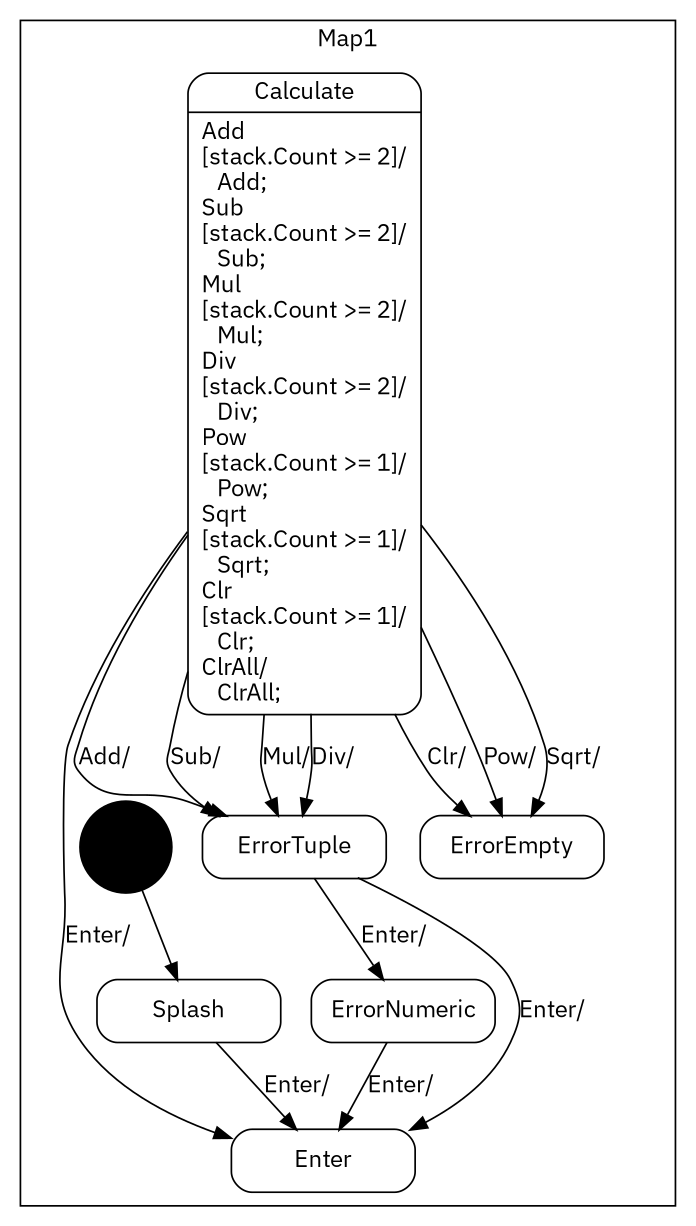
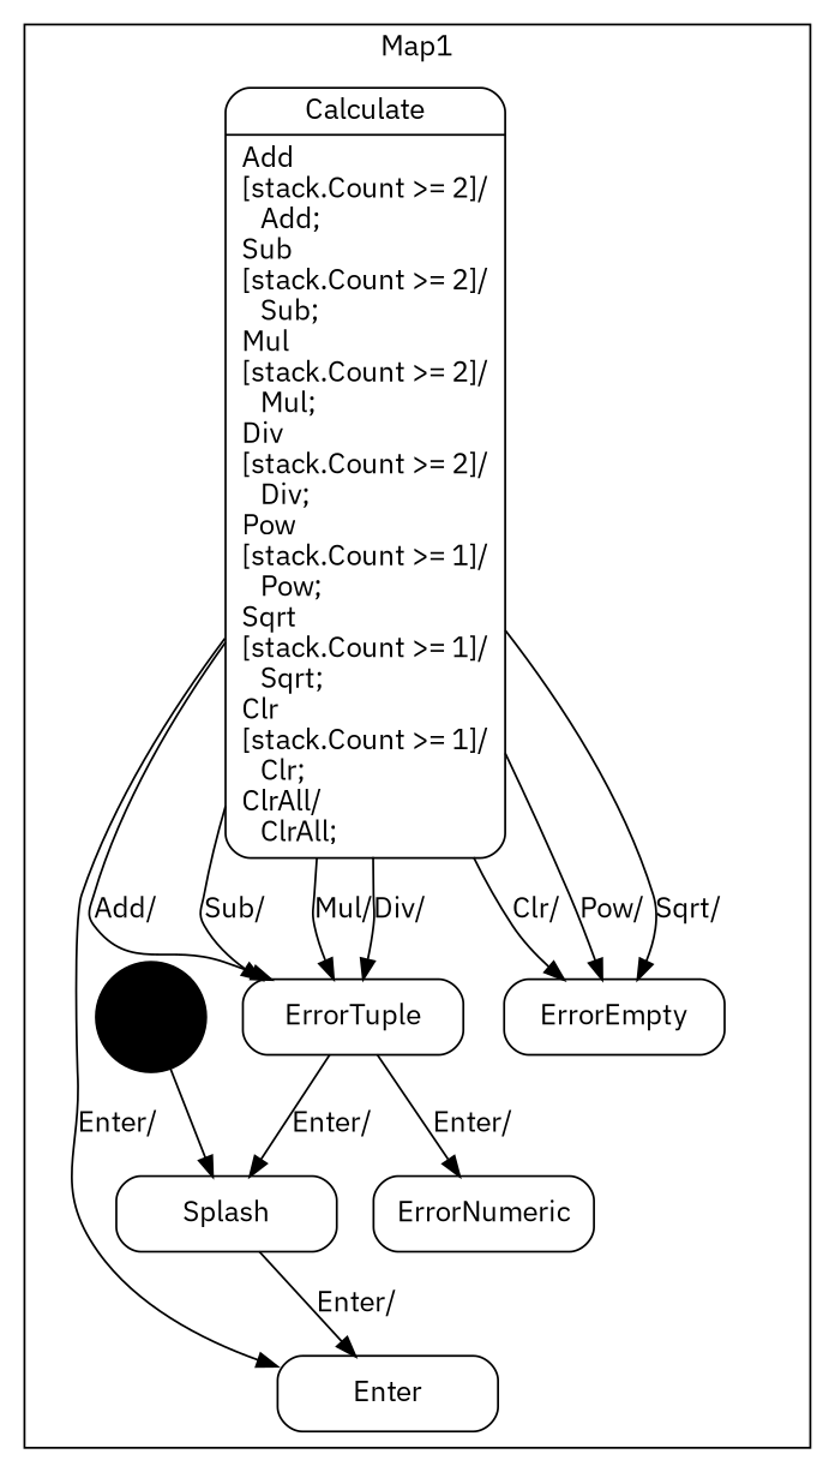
  digraph {
    fontname="IBM Plex Sans"
    node [fontname="IBM Plex Sans" shape=Mrecord]
    edge [fontname="IBM Plex Sans"]
    n1 [label="{Splash}" width=1.5]
    n2 [label="{Enter}" width=1.5]
    n3 [label="{Calculate|Add\l\[stack.Count \>= 2\]/\l&nbsp;&nbsp;&nbsp;Add;\lSub\l\[stack.Count \>= 2\]/\l&nbsp;&nbsp;&nbsp;Sub;\lMul\l\[stack.Count \>= 2\]/\l&nbsp;&nbsp;&nbsp;Mul;\lDiv\l\[stack.Count \>= 2\]/\l&nbsp;&nbsp;&nbsp;Div;\lPow\l\[stack.Count \>= 1\]/\l&nbsp;&nbsp;&nbsp;Pow;\lSqrt\l\[stack.Count \>= 1\]/\l&nbsp;&nbsp;&nbsp;Sqrt;\lClr\l\[stack.Count \>= 1\]/\l&nbsp;&nbsp;&nbsp;Clr;\lClrAll/\l&nbsp;&nbsp;&nbsp;ClrAll;\l}" width=1.5]
    n4 [label="{ErrorNumeric}" width=1.5]
    n5 [label="{ErrorTuple}" width=1.5]
    n6 [label="{ErrorEmpty}" width=1.5]
    "%5" [fillcolor=black shape=circle style=filled width=0.25]
    subgraph cluster_1 {
      label=Map1
      n1
      n2
      n3
      n4
      n5
      n6
      "%5"
    }
    n1 -> n2 [label="Enter/\l"]
    n3 -> n2 [label="Enter/\l"]
    n3 -> n5 [label="Add/\l"]
    n3 -> n5 [label="Sub/\l"]
    n3 -> n5 [label="Mul/\l"]
    n3 -> n5 [label="Div/\l"]
    n3 -> n6 [label="Pow/\l"]
    n3 -> n6 [label="Sqrt/\l"]
    n3 -> n6 [label="Clr/\l"]
-   n4 -> n2 [label="Enter/\l"]
-   n5 -> n2 [label="Enter/\l"]
+   n5 -> n1 [label="Enter/\l"]
    n5 -> n4 [label="Enter/\l"]
    "%5" -> n1
  }
